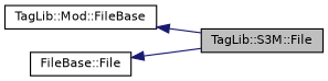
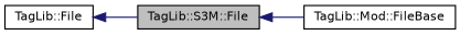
  digraph {
    rankdir=LR
    node [color=black fillcolor=white fontname=Helvetica fontsize=10 shape=record style=filled]
    edge [color=midnightblue dir=back fontname=Helvetica fontsize=10 labelfontname=Helvetica labelfontsize=10 style=solid]
    n1 [fillcolor=grey75 fontcolor=black height=0.2 label="TagLib::S3M::File" width=0.4]
    n2 [height=0.2 label="TagLib::Mod::FileBase" width=0.4]
-   n3 [height=0.2 label="FileBase::File" width=0.4]
-   n2 -> n1
+   n3 [height=0.2 label="TagLib::File" width=0.4]
+   n1 -> n2
    n3 -> n1
  }
